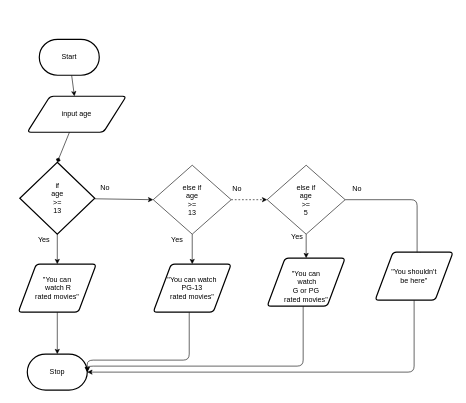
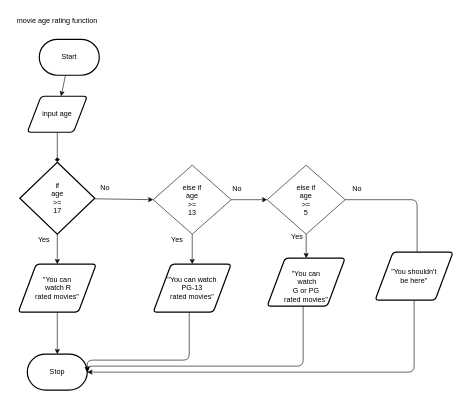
  <mxCell id="0" />
  <mxCell id="1" parent="0" />
  <mxCell id="2" style="edgeStyle=none;html=1;" parent="1" source="3" target="5" edge="1"><mxGeometry relative="1" as="geometry" /></mxCell>
  <mxCell id="3" value="Start" style="strokeWidth=2;html=1;shape=mxgraph.flowchart.terminator;whiteSpace=wrap;" parent="1" vertex="1"><mxGeometry x="65" y="65" width="100" height="60" as="geometry" /></mxCell>
  <mxCell id="4" style="edgeStyle=none;html=1;entryX=0.5;entryY=0;entryDx=0;entryDy=0;entryPerimeter=0;endArrow=diamond;" parent="1" source="5" target="11" edge="1"><mxGeometry relative="1" as="geometry"><mxPoint x="95" y="360" as="targetPoint" /></mxGeometry></mxCell>
- <mxCell id="5" value="input age" style="shape=parallelogram;html=1;strokeWidth=2;perimeter=parallelogramPerimeter;whiteSpace=wrap;rounded=1;arcSize=12;size=0.23;" parent="1" vertex="1"><mxGeometry x="45" y="160" width="165" height="60" as="geometry" /></mxCell>
+ <mxCell id="5" value="input age" style="shape=parallelogram;html=1;strokeWidth=2;perimeter=parallelogramPerimeter;whiteSpace=wrap;rounded=1;arcSize=12;size=0.23;" parent="1" vertex="1"><mxGeometry x="45" y="160" width="100" height="60" as="geometry" /></mxCell>
  <mxCell id="6" style="edgeStyle=none;html=1;" parent="1" source="7" target="8" edge="1"><mxGeometry relative="1" as="geometry" /></mxCell>
  <mxCell id="7" value="&quot;You can&lt;br&gt;&amp;nbsp;watch R&lt;br&gt;rated movies&quot;" style="shape=parallelogram;html=1;strokeWidth=2;perimeter=parallelogramPerimeter;whiteSpace=wrap;rounded=1;arcSize=12;size=0.23;" parent="1" vertex="1"><mxGeometry x="30" y="440" width="130" height="80" as="geometry" /></mxCell>
  <mxCell id="8" value="Stop" style="strokeWidth=2;html=1;shape=mxgraph.flowchart.terminator;whiteSpace=wrap;" parent="1" vertex="1"><mxGeometry x="45" y="590" width="100" height="60" as="geometry" /></mxCell>
  <mxCell id="9" style="edgeStyle=none;html=1;entryX=0.5;entryY=0;entryDx=0;entryDy=0;" parent="1" source="11" target="7" edge="1"><mxGeometry relative="1" as="geometry" /></mxCell>
  <mxCell id="10" style="edgeStyle=none;html=1;entryX=0;entryY=0.5;entryDx=0;entryDy=0;" parent="1" source="11" target="17" edge="1"><mxGeometry relative="1" as="geometry" /></mxCell>
- <mxCell id="11" value="if&lt;br&gt;age &lt;br&gt;&amp;gt;= &lt;br&gt;13" style="strokeWidth=2;html=1;shape=mxgraph.flowchart.decision;whiteSpace=wrap;" parent="1" vertex="1"><mxGeometry x="32.5" y="270" width="125" height="120" as="geometry" /></mxCell>
+ <mxCell id="11" value="if&lt;br&gt;age &lt;br&gt;&amp;gt;= &lt;br&gt;17" style="strokeWidth=2;html=1;shape=mxgraph.flowchart.decision;whiteSpace=wrap;" parent="1" vertex="1"><mxGeometry x="32.5" y="270" width="125" height="120" as="geometry" /></mxCell>
  <mxCell id="12" value="Yes" style="text;html=1;strokeColor=none;fillColor=none;align=center;verticalAlign=middle;whiteSpace=wrap;rounded=0;" parent="1" vertex="1"><mxGeometry x="43" y="385" width="60" height="30" as="geometry" /></mxCell>
  <mxCell id="13" value="No" style="text;html=1;strokeColor=none;fillColor=none;align=center;verticalAlign=middle;whiteSpace=wrap;rounded=0;" parent="1" vertex="1"><mxGeometry x="145" y="297" width="60" height="30" as="geometry" /></mxCell>
+ <mxCell id="14" value="movie age rating function" style="text;html=1;strokeColor=none;fillColor=none;align=center;verticalAlign=middle;whiteSpace=wrap;rounded=0;" parent="1" vertex="1"><mxGeometry x="20" y="20" width="150" height="30" as="geometry" /></mxCell>
  <mxCell id="15" style="edgeStyle=none;html=1;entryX=0.5;entryY=0;entryDx=0;entryDy=0;" parent="1" source="17" target="19" edge="1"><mxGeometry relative="1" as="geometry" /></mxCell>
- <mxCell id="16" style="edgeStyle=none;html=1;entryX=0;entryY=0.5;entryDx=0;entryDy=0;dashed=1;" parent="1" source="17" target="24" edge="1"><mxGeometry relative="1" as="geometry" /></mxCell>
+ <mxCell id="16" style="edgeStyle=none;html=1;entryX=0;entryY=0.5;entryDx=0;entryDy=0;" parent="1" source="17" target="24" edge="1"><mxGeometry relative="1" as="geometry" /></mxCell>
  <mxCell id="17" value="else if&lt;br&gt;age &lt;br&gt;&amp;gt;=&lt;br&gt;13" style="rhombus;whiteSpace=wrap;html=1;" parent="1" vertex="1"><mxGeometry x="255" y="275" width="130" height="115" as="geometry" /></mxCell>
  <mxCell id="18" style="edgeStyle=orthogonalEdgeStyle;html=1;entryX=1;entryY=0.5;entryDx=0;entryDy=0;entryPerimeter=0;" parent="1" source="19" target="8" edge="1"><mxGeometry relative="1" as="geometry"><Array as="points"><mxPoint x="315" y="600" /><mxPoint x="145" y="600" /></Array></mxGeometry></mxCell>
  <mxCell id="19" value="&quot;You can watch &lt;br&gt;PG-13&lt;br&gt;rated movies&quot;" style="shape=parallelogram;html=1;strokeWidth=2;perimeter=parallelogramPerimeter;whiteSpace=wrap;rounded=1;arcSize=12;size=0.23;" parent="1" vertex="1"><mxGeometry x="255" y="440" width="130" height="80" as="geometry" /></mxCell>
  <mxCell id="20" value="Yes" style="text;html=1;strokeColor=none;fillColor=none;align=center;verticalAlign=middle;whiteSpace=wrap;rounded=0;" parent="1" vertex="1"><mxGeometry x="265" y="385" width="60" height="30" as="geometry" /></mxCell>
  <mxCell id="21" value="No" style="text;html=1;strokeColor=none;fillColor=none;align=center;verticalAlign=middle;whiteSpace=wrap;rounded=0;" parent="1" vertex="1"><mxGeometry x="365" y="300" width="60" height="30" as="geometry" /></mxCell>
  <mxCell id="22" style="edgeStyle=orthogonalEdgeStyle;html=1;entryX=0.5;entryY=0;entryDx=0;entryDy=0;" parent="1" source="24" target="26" edge="1"><mxGeometry relative="1" as="geometry" /></mxCell>
  <mxCell id="23" style="edgeStyle=orthogonalEdgeStyle;html=1;entryX=0.577;entryY=-0.012;entryDx=0;entryDy=0;entryPerimeter=0;" parent="1" source="24" target="30" edge="1"><mxGeometry relative="1" as="geometry"><mxPoint x="625" y="332.5" as="targetPoint" /><Array as="points"><mxPoint x="695" y="333" /><mxPoint x="695" y="429" /></Array></mxGeometry></mxCell>
  <mxCell id="24" value="else if&lt;br&gt;age &lt;br&gt;&amp;gt;=&lt;br&gt;5" style="rhombus;whiteSpace=wrap;html=1;" parent="1" vertex="1"><mxGeometry x="445" y="275" width="130" height="115" as="geometry" /></mxCell>
  <mxCell id="25" style="edgeStyle=orthogonalEdgeStyle;html=1;entryX=1;entryY=0.5;entryDx=0;entryDy=0;entryPerimeter=0;" parent="1" source="26" target="8" edge="1"><mxGeometry relative="1" as="geometry"><Array as="points"><mxPoint x="505" y="610" /></Array></mxGeometry></mxCell>
  <mxCell id="26" value="&lt;br&gt;&quot;You can&lt;br&gt;&amp;nbsp;watch &lt;br&gt;G or PG&lt;br&gt;rated movies&quot;" style="shape=parallelogram;html=1;strokeWidth=2;perimeter=parallelogramPerimeter;whiteSpace=wrap;rounded=1;arcSize=12;size=0.23;" parent="1" vertex="1"><mxGeometry x="445" y="430" width="130" height="80" as="geometry" /></mxCell>
  <mxCell id="27" value="Yes" style="text;html=1;strokeColor=none;fillColor=none;align=center;verticalAlign=middle;whiteSpace=wrap;rounded=0;" parent="1" vertex="1"><mxGeometry x="465" y="380" width="60" height="30" as="geometry" /></mxCell>
  <mxCell id="28" value="No" style="text;html=1;strokeColor=none;fillColor=none;align=center;verticalAlign=middle;whiteSpace=wrap;rounded=0;" parent="1" vertex="1"><mxGeometry x="565" y="300" width="60" height="30" as="geometry" /></mxCell>
  <mxCell id="29" style="edgeStyle=orthogonalEdgeStyle;html=1;entryX=1;entryY=0.5;entryDx=0;entryDy=0;entryPerimeter=0;" parent="1" source="30" target="8" edge="1"><mxGeometry relative="1" as="geometry"><Array as="points"><mxPoint x="690" y="620" /><mxPoint x="145" y="620" /></Array></mxGeometry></mxCell>
  <mxCell id="30" value="&quot;You shouldn't &lt;br&gt;be here&quot;" style="shape=parallelogram;html=1;strokeWidth=2;perimeter=parallelogramPerimeter;whiteSpace=wrap;rounded=1;arcSize=12;size=0.23;" parent="1" vertex="1"><mxGeometry x="625" y="420" width="130" height="80" as="geometry" /></mxCell>
